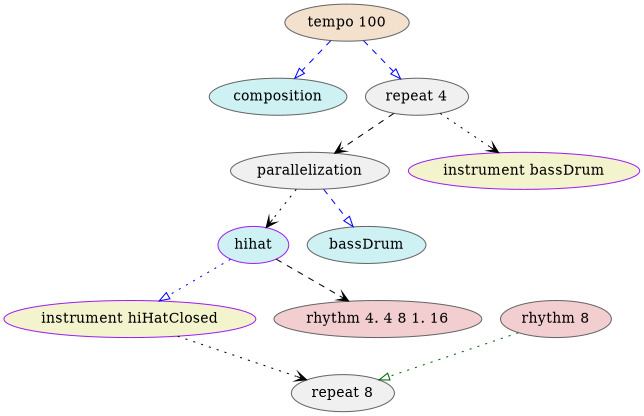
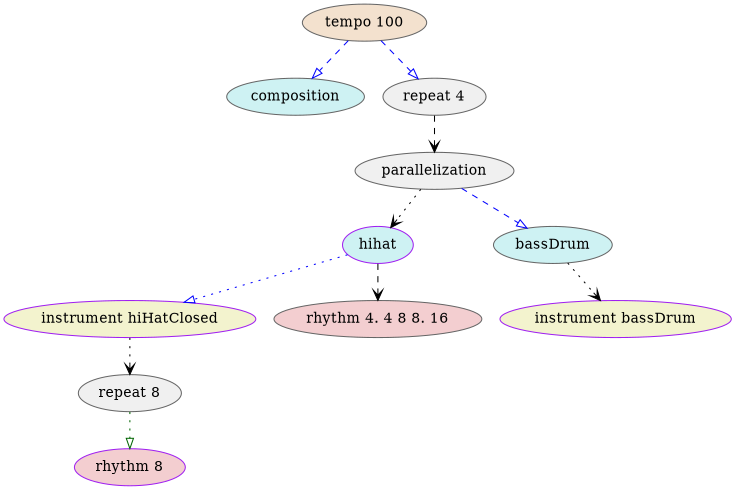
  digraph {
    ordering=out
    node [color=gray40 fillcolor="#cef2f3" style=filled]
    edge [arrowhead=onormal color=black style=dashed]
    n1 [label=composition]
    n2 [fillcolor="#f3e1ce" label="tempo 100"]
    n3 [fillcolor="#f0f0f0" label="repeat 4"]
    n4 [fillcolor="#f0f0f0" label=parallelization]
    n5 [color=purple label=hihat]
    n6 [label=bassDrum]
    n7 [color=purple fillcolor="#f3f3ce" label="instrument hiHatClosed"]
-   n8 [fillcolor="#f3ced0" label="rhythm 4. 4 8 1. 16"]
+   n8 [fillcolor="#f3ced0" label="rhythm 4. 4 8 8. 16"]
    n9 [color=purple fillcolor="#f3f3ce" label="instrument bassDrum"]
    n10 [fillcolor="#f0f0f0" label="repeat 8"]
-   n11 [fillcolor="#f3ced0" label="rhythm 8"]
+   n11 [color=purple fillcolor="#f3ced0" label="rhythm 8"]
    n2 -> n1 [color=blue]
    n2 -> n3 [color=blue]
    n3 -> n4 [arrowhead=vee]
    n4 -> n5 [arrowhead=vee style=dotted]
    n4 -> n6 [color=blue]
    n5 -> n7 [color=blue style=dotted]
    n5 -> n8 [arrowhead=vee]
-   n3 -> n9 [arrowhead=vee style=dotted]
+   n6 -> n9 [arrowhead=vee style=dotted]
    n7 -> n10 [arrowhead=vee style=dotted]
-   n11 -> n10 [color=darkgreen style=dotted]
+   n10 -> n11 [color=darkgreen style=dotted]
  }
